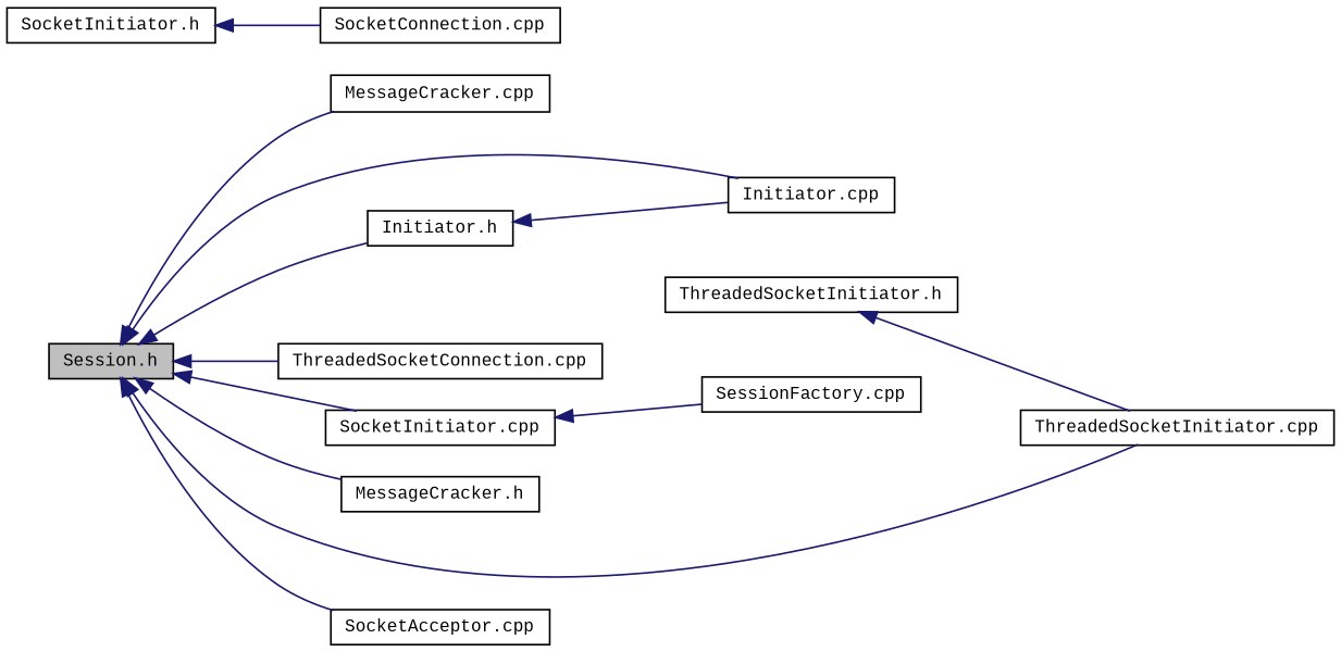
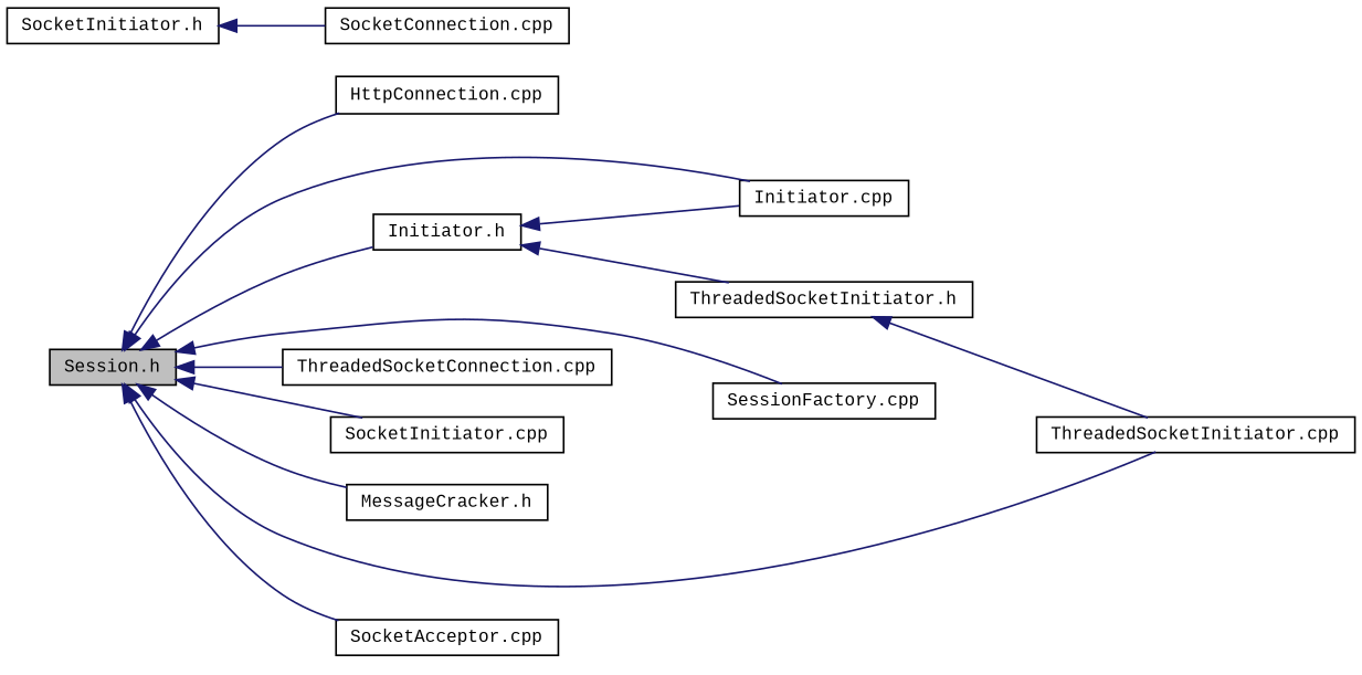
  digraph {
    fontname="Liberation Mono"
    rankdir=LR
    node [color=black fillcolor=white fontname="Liberation Mono" fontsize=10 shape=record style=filled]
    edge [color=midnightblue dir=back fontname="Liberation Mono" fontsize=10 labelfontname=Helvetica labelfontsize=10 style=solid]
    n1 [fillcolor=grey75 fontcolor=black height=0.2 label="Session.h" width=0.4]
-   n2 [height=0.2 label="MessageCracker.cpp" width=0.4]
+   n2 [height=0.2 label="HttpConnection.cpp" width=0.4]
    n3 [height=0.2 label="Initiator.h" width=0.4]
    n4 [height=0.2 label="Initiator.cpp" width=0.4]
    n5 [height=0.2 label="SocketInitiator.cpp" width=0.4]
    n6 [height=0.2 label="ThreadedSocketConnection.cpp" width=0.4]
    n7 [height=0.2 label="ThreadedSocketInitiator.cpp" width=0.4]
    n8 [height=0.2 label="MessageCracker.h" width=0.4]
    n9 [height=0.2 label="SessionFactory.cpp" width=0.4]
    n10 [height=0.2 label="SocketAcceptor.cpp" width=0.4]
    n11 [height=0.2 label="ThreadedSocketInitiator.h" width=0.4]
    n12 [height=0.2 label="SocketConnection.cpp" width=0.4]
    n13 [height=0.2 label="SocketInitiator.h" width=0.4]
    n1 -> n2
    n1 -> n3
    n1 -> n4
    n1 -> n5
    n1 -> n6
    n1 -> n7
    n1 -> n8
-   n5 -> n9
+   n1 -> n9
    n1 -> n10
    n3 -> n4
+   n3 -> n11
    n11 -> n7
    n13 -> n12
  }
